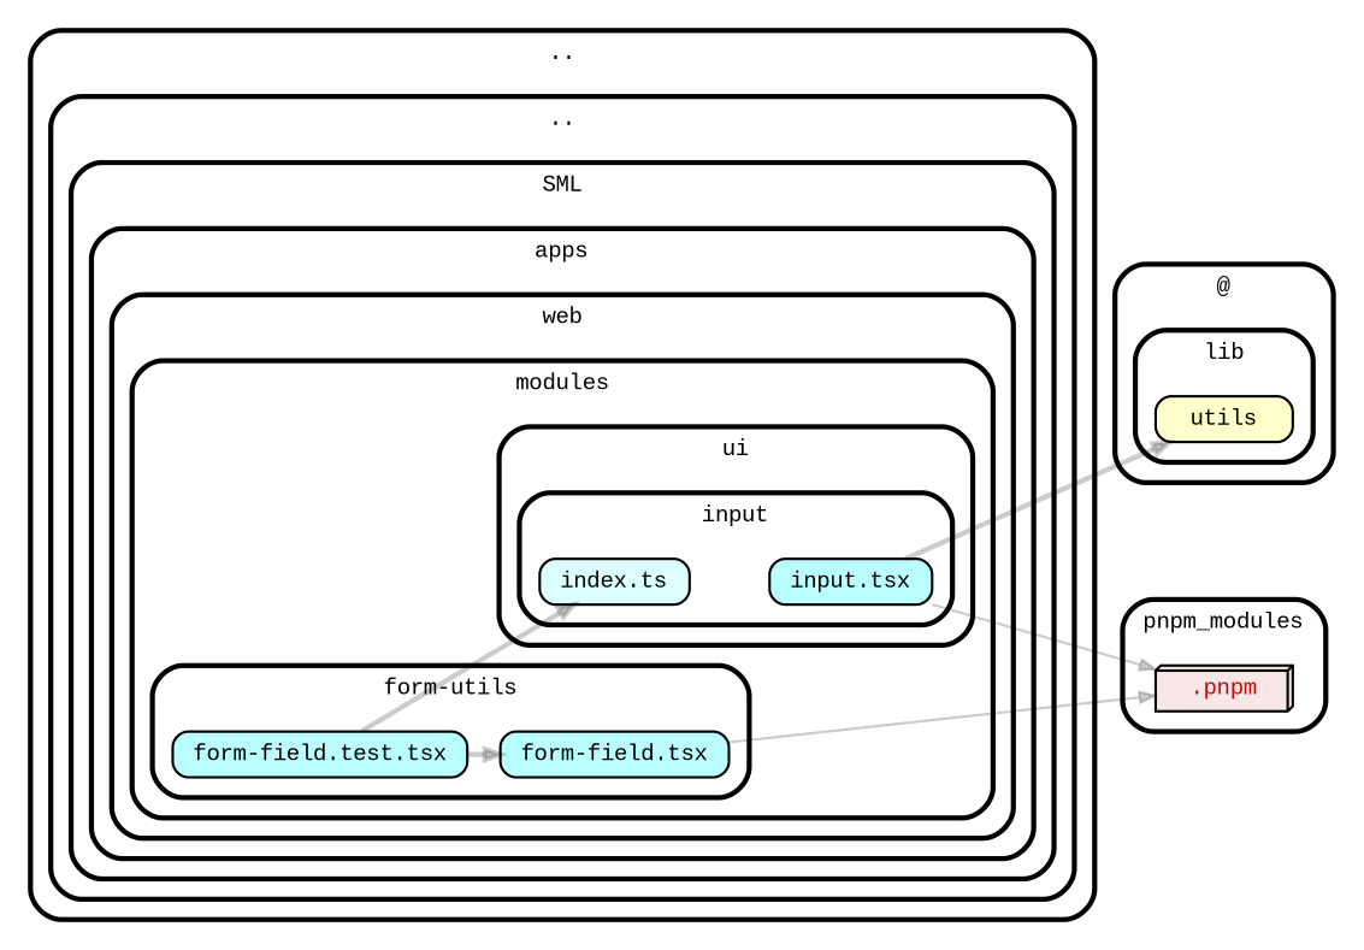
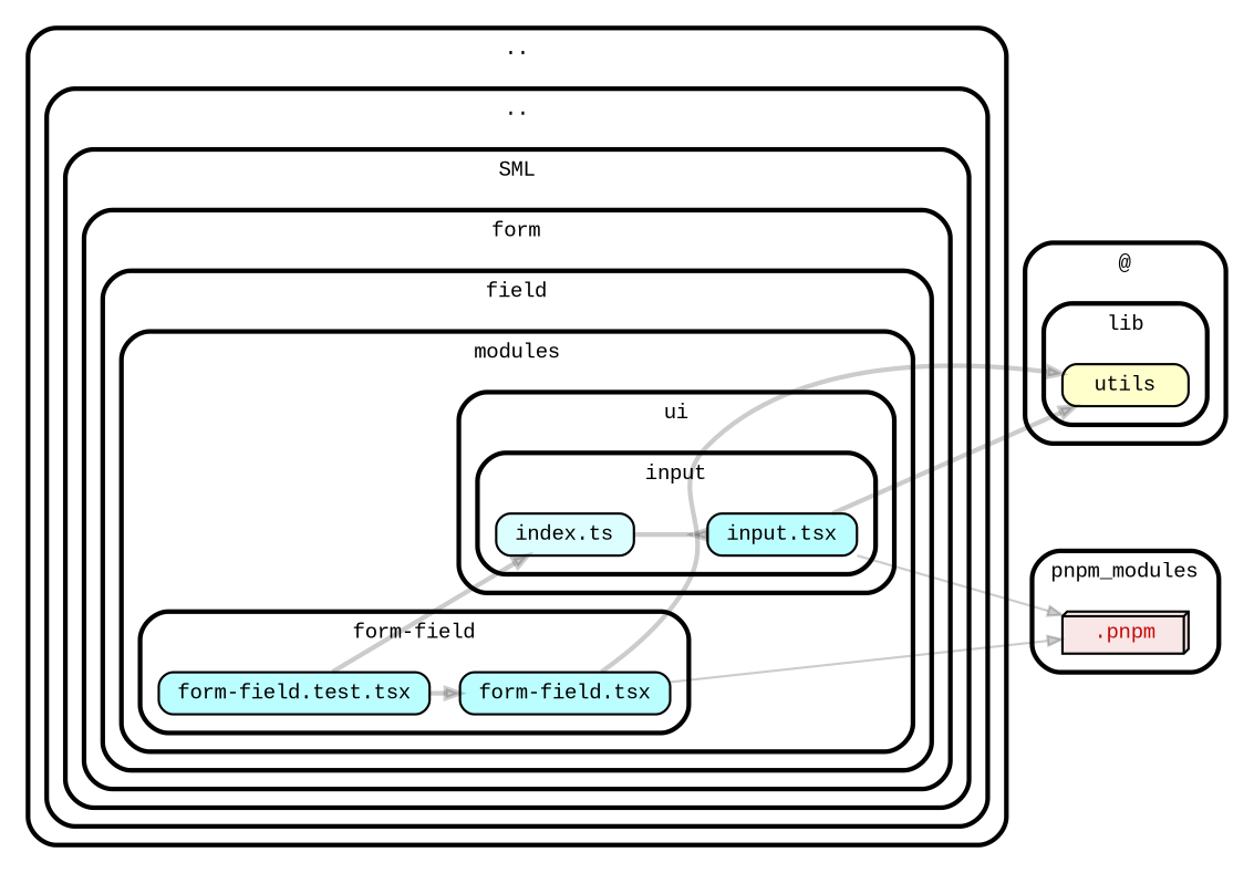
  strict digraph {
    compound=true
    fillcolor="#ffffff"
    fontname="Liberation Mono"
    fontsize=9
    nodesep=0.16
    rankdir=LR
    ranksep=0.18
    splines=true
    style="rounded,bold,filled"
    node [color=black fillcolor="#bbfeff" fontcolor=black fontname="Liberation Mono" fontsize=9 shape=box style="rounded, filled"]
    edge [arrowhead=normal arrowsize=0.6 color="#00000033" fontname="Liberation Mono" fontsize=9 penwidth=2.0]
    n1 [height=0.2 label=<form-field.test.tsx>]
    n2 [height=0.2 label=<form-field.tsx>]
    n3 [fillcolor="#ddfeff" height=0.2 label=<index.ts>]
    n4 [height=0.2 label=<input.tsx>]
    n5 [fillcolor="#ffffcc" height=0.2 label=<utils>]
    n6 [fillcolor="#c40b0a1a" fontcolor="#c40b0a" height=0.2 label=<.pnpm> shape=box3d]
    subgraph cluster_1 {
      label=".."
      subgraph cluster_2 {
        label=".."
        subgraph cluster_3 {
          label=SML
          subgraph cluster_4 {
-           label=apps
+           label=form
            subgraph cluster_5 {
-             label=web
+             label=field
              subgraph cluster_6 {
                label=modules
                subgraph cluster_7 {
-                 label="form-utils"
+                 label="form-field"
                  n1
                  n2
                }
                subgraph cluster_8 {
                  label=ui
                  subgraph cluster_9 {
                    label=input
                    n3
                    n4
                  }
                }
              }
            }
          }
        }
      }
    }
    subgraph cluster_10 {
      label="@"
      subgraph cluster_11 {
        label=lib
        n5
      }
    }
    subgraph cluster_12 {
      label=pnpm_modules
      n6
    }
    n1 -> n2
    n1 -> n3
+   n2 -> n5
    n2 -> n6 [penwidth=1.0]
+   n3 -> n4 [arrowhead=inv]
    n4 -> n5
    n4 -> n6 [penwidth=1.0]
  }
